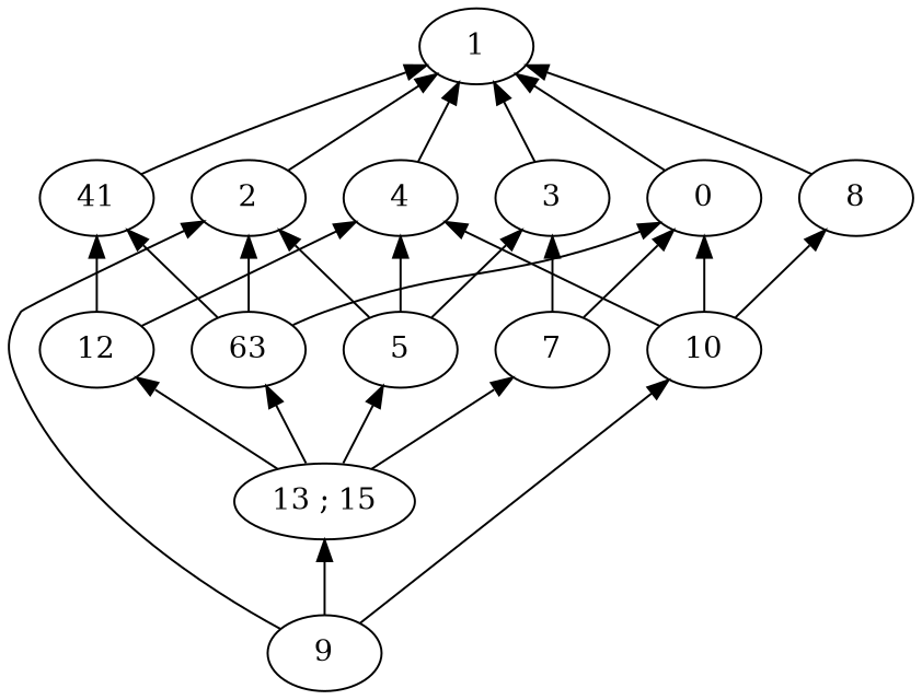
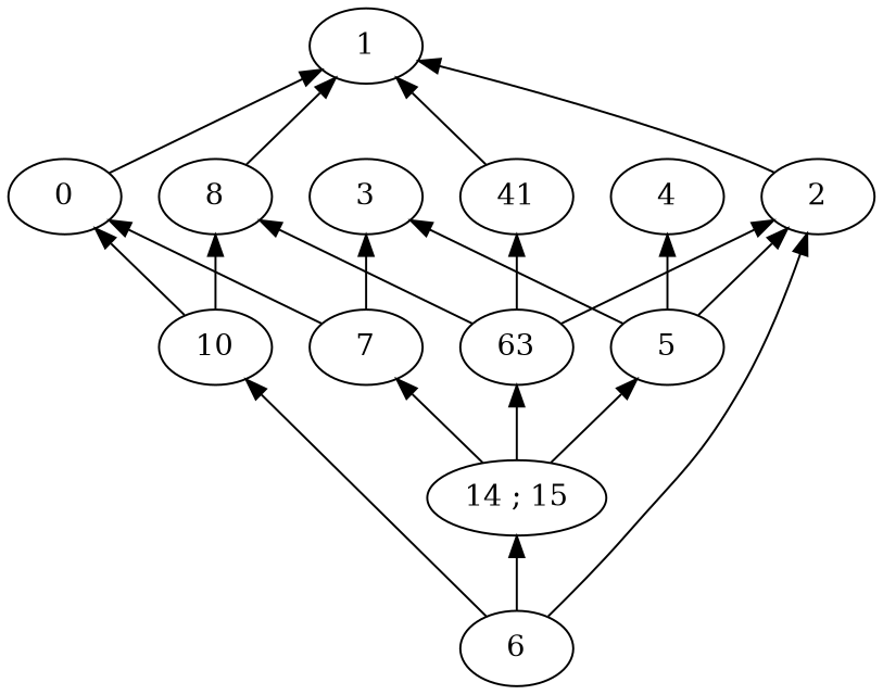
  strict digraph {
    edge [dir=back]
    n1 [height=0.5 label=1 width=0.75]
    n2 [height=0.5 label=2 width=0.75]
    n3 [height=0.5 label=3 width=0.75]
    n4 [height=0.5 label=4 width=0.75]
    n5 [height=0.5 label=0 width=0.75]
    n6 [height=0.5 label=8 width=0.75]
    n7 [height=0.5 label=41 width=0.75]
    n8 [height=0.5 label=5 width=0.75]
-   n9 [height=0.5 label=9 width=0.75]
+   n9 [height=0.5 label=6 width=0.75]
    n10 [height=0.5 label=63 width=0.75]
    n11 [height=0.5 label=7 width=0.75]
    n12 [height=0.5 label=10 width=0.75]
-   n13 [height=0.5 label=12 width=0.75]
-   n14 [height=0.5 label="13 ; 15" width=0.99297]
+   n14 [height=0.5 label="14 ; 15" width=0.99297]
    n1 -> n2
-   n1 -> n3
-   n1 -> n4
    n1 -> n5
    n1 -> n6
    n1 -> n7
    n2 -> n8
    n2 -> n9
    n2 -> n10
    n3 -> n8
    n3 -> n11
    n4 -> n8
-   n4 -> n12
-   n4 -> n13
-   n5 -> n10
+   n6 -> n10
    n5 -> n11
    n5 -> n12
    n6 -> n12
    n7 -> n10
-   n7 -> n13
    n8 -> n14
    n10 -> n14
    n11 -> n14
    n12 -> n9
-   n13 -> n14
    n14 -> n9
  }
